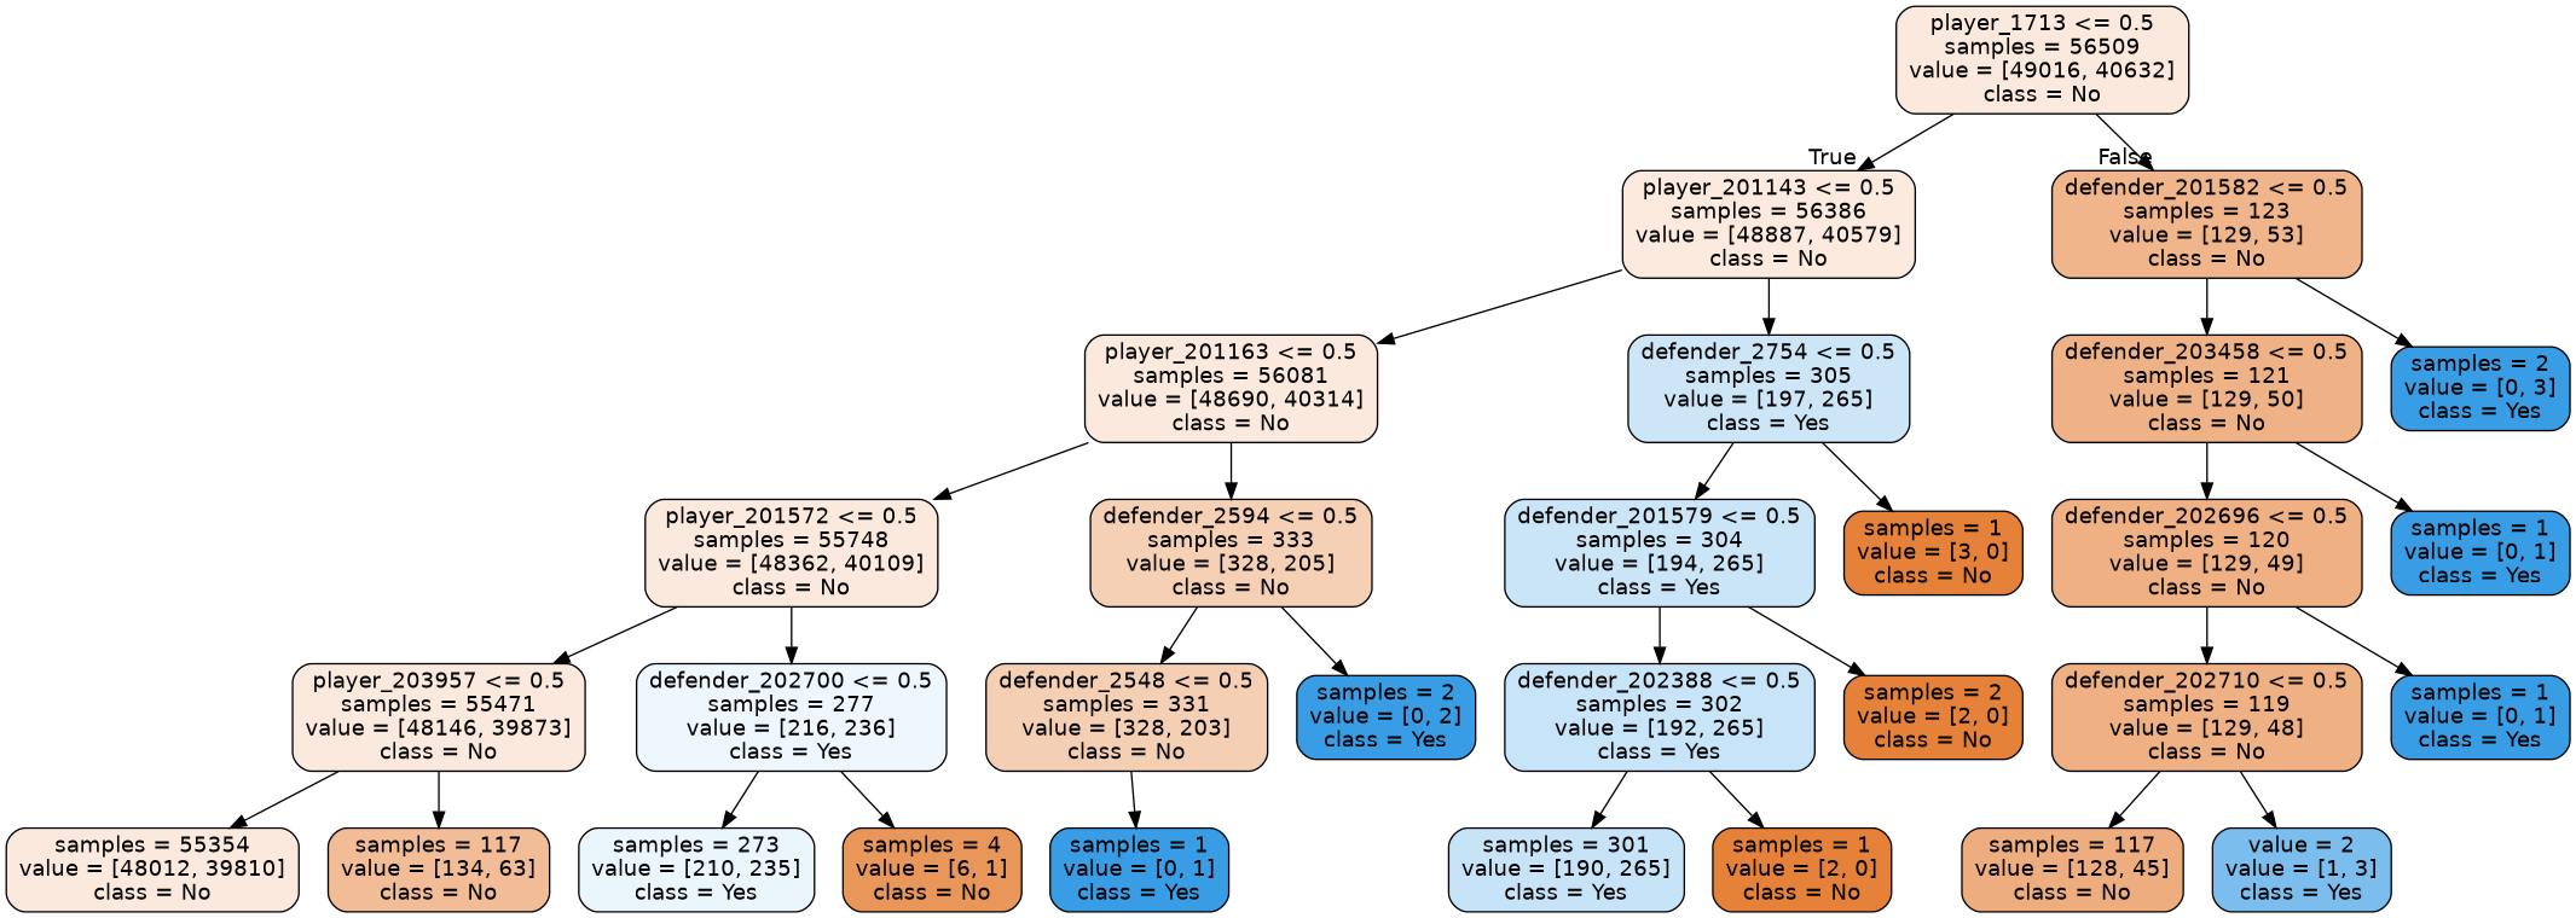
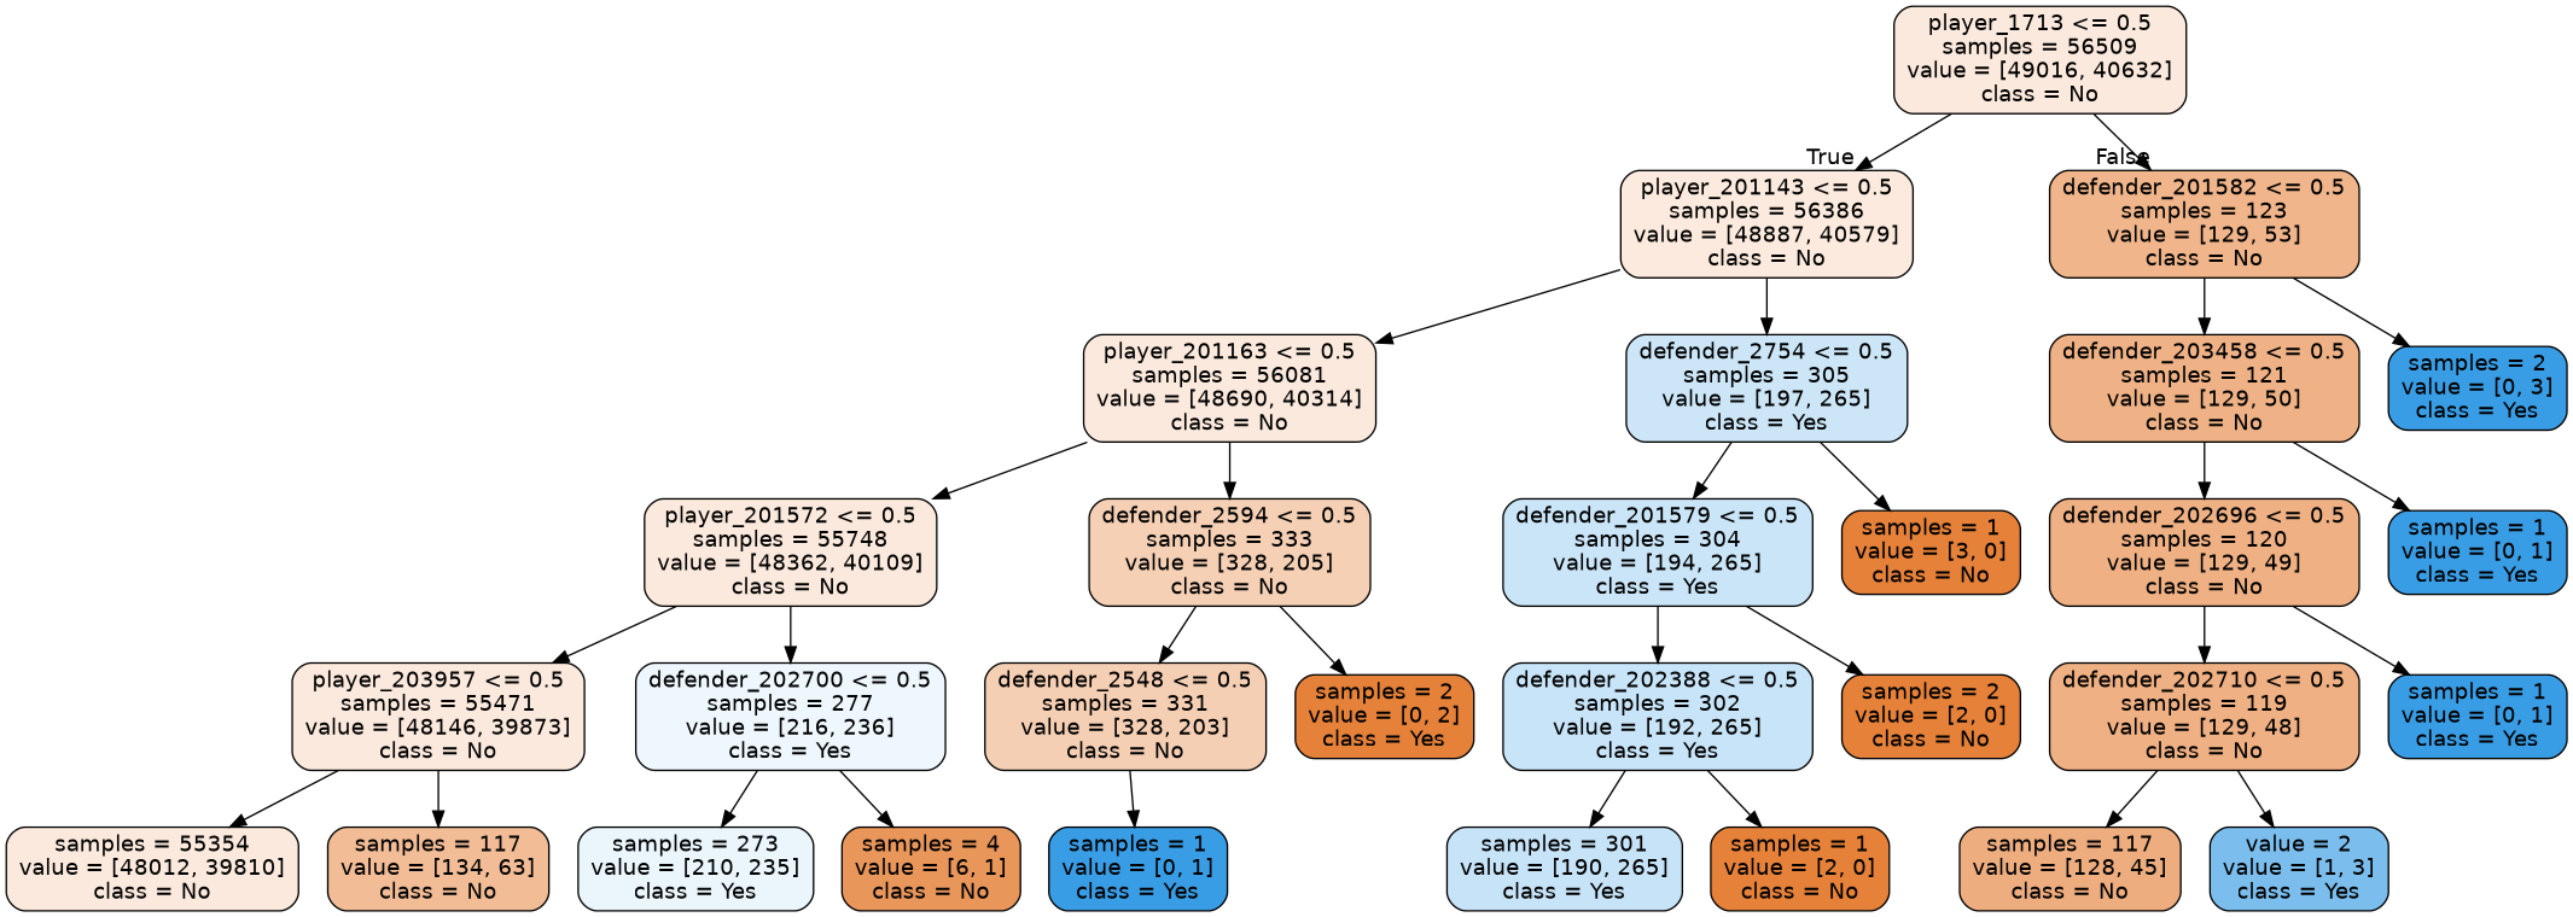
  digraph {
    fontname="DejaVu Sans"
    node [color=black fillcolor="#fbe9dd" fontname="DejaVu Sans" shape=box style="filled, rounded"]
    edge [fontname="DejaVu Sans"]
    n1 [label="player_1713 <= 0.5\nsamples = 56509\nvalue = [49016, 40632]\nclass = No"]
    n2 [fillcolor="#fbeadd" label="player_201143 <= 0.5\nsamples = 56386\nvalue = [48887, 40579]\nclass = No"]
    n3 [fillcolor="#f0b58a" label="defender_201582 <= 0.5\nsamples = 123\nvalue = [129, 53]\nclass = No"]
    n4 [label="player_201163 <= 0.5\nsamples = 56081\nvalue = [48690, 40314]\nclass = No"]
    n5 [fillcolor="#cce6f8" label="defender_2754 <= 0.5\nsamples = 305\nvalue = [197, 265]\nclass = Yes"]
    n6 [fillcolor="#efb286" label="defender_203458 <= 0.5\nsamples = 121\nvalue = [129, 50]\nclass = No"]
    n7 [fillcolor="#399de5" label="samples = 2\nvalue = [0, 3]\nclass = Yes"]
    n8 [label="player_201572 <= 0.5\nsamples = 55748\nvalue = [48362, 40109]\nclass = No"]
    n9 [fillcolor="#f5d0b5" label="defender_2594 <= 0.5\nsamples = 333\nvalue = [328, 205]\nclass = No"]
    n10 [fillcolor="#cae5f8" label="defender_201579 <= 0.5\nsamples = 304\nvalue = [194, 265]\nclass = Yes"]
    n11 [fillcolor="#e58139" label="samples = 1\nvalue = [3, 0]\nclass = No"]
    n12 [label="player_203957 <= 0.5\nsamples = 55471\nvalue = [48146, 39873]\nclass = No"]
    n13 [fillcolor="#eef7fd" label="defender_202700 <= 0.5\nsamples = 277\nvalue = [216, 236]\nclass = Yes"]
    n14 [fillcolor="#f5cfb4" label="defender_2548 <= 0.5\nsamples = 331\nvalue = [328, 203]\nclass = No"]
-   n15 [fillcolor="#399de5" label="samples = 2\nvalue = [0, 2]\nclass = Yes"]
+   n15 [fillcolor="#e58139" label="samples = 2\nvalue = [0, 2]\nclass = Yes"]
    n16 [label="samples = 55354\nvalue = [48012, 39810]\nclass = No"]
    n17 [fillcolor="#f1bc96" label="samples = 117\nvalue = [134, 63]\nclass = No"]
    n18 [fillcolor="#eaf5fc" label="samples = 273\nvalue = [210, 235]\nclass = Yes"]
    n19 [fillcolor="#e9965a" label="samples = 4\nvalue = [6, 1]\nclass = No"]
    n20 [fillcolor="#399de5" label="samples = 1\nvalue = [0, 1]\nclass = Yes"]
    n21 [fillcolor="#c8e4f8" label="defender_202388 <= 0.5\nsamples = 302\nvalue = [192, 265]\nclass = Yes"]
    n22 [fillcolor="#e58139" label="samples = 2\nvalue = [2, 0]\nclass = No"]
    n23 [fillcolor="#c7e3f8" label="samples = 301\nvalue = [190, 265]\nclass = Yes"]
    n24 [fillcolor="#e58139" label="samples = 1\nvalue = [2, 0]\nclass = No"]
    n25 [fillcolor="#efb184" label="defender_202696 <= 0.5\nsamples = 120\nvalue = [129, 49]\nclass = No"]
    n26 [fillcolor="#399de5" label="samples = 1\nvalue = [0, 1]\nclass = Yes"]
    n27 [fillcolor="#efb083" label="defender_202710 <= 0.5\nsamples = 119\nvalue = [129, 48]\nclass = No"]
    n28 [fillcolor="#399de5" label="samples = 1\nvalue = [0, 1]\nclass = Yes"]
    n29 [fillcolor="#eead7f" label="samples = 117\nvalue = [128, 45]\nclass = No"]
    n30 [fillcolor="#7bbeee" label="value = 2\nvalue = [1, 3]\nclass = Yes"]
    n1 -> n2 [headlabel=True labelangle=45 labeldistance=2.5]
    n1 -> n3 [headlabel=False labelangle=-45 labeldistance=2.5]
    n2 -> n4
    n2 -> n5
    n3 -> n6
    n3 -> n7
    n4 -> n8
    n4 -> n9
    n5 -> n10
    n5 -> n11
    n6 -> n25
    n6 -> n26
    n8 -> n12
    n8 -> n13
    n9 -> n14
    n9 -> n15
    n10 -> n21
    n10 -> n22
    n12 -> n16
    n12 -> n17
    n13 -> n18
    n13 -> n19
    n14 -> n20
    n21 -> n23
    n21 -> n24
    n25 -> n27
    n25 -> n28
    n27 -> n29
    n27 -> n30
  }
